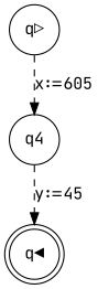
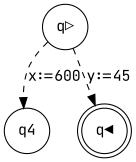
  digraph {
    fontname="JetBrains Mono"
    rankdir=TB
    node [fontname="JetBrains Mono" shape=circle]
    edge [fontname="JetBrains Mono" style=dashed]
    n1 [label=q4]
    "q▷"
    "q◀" [shape=doublecircle]
-   n1 -> "q◀" [label="y:=45"]
-   "q▷" -> n1 [label="x:=605"]
+   "q▷" -> "q◀" [label="y:=45"]
+   "q▷" -> n1 [label="x:=600"]
  }
